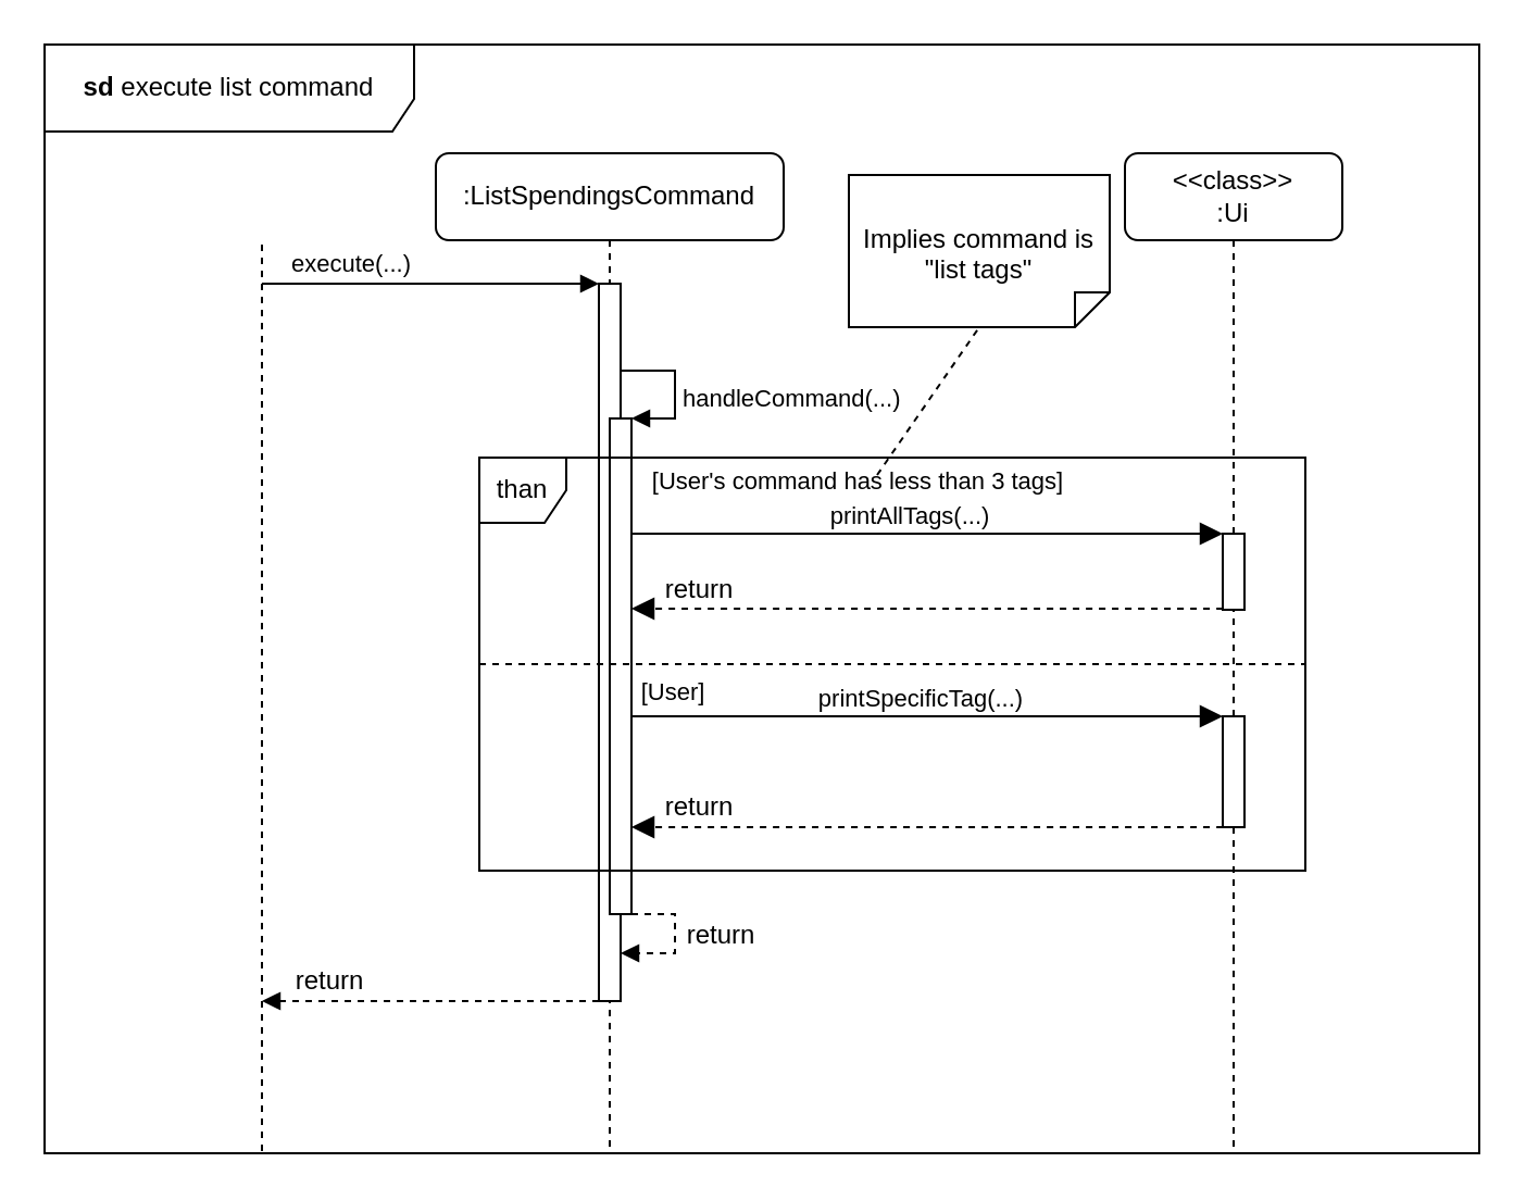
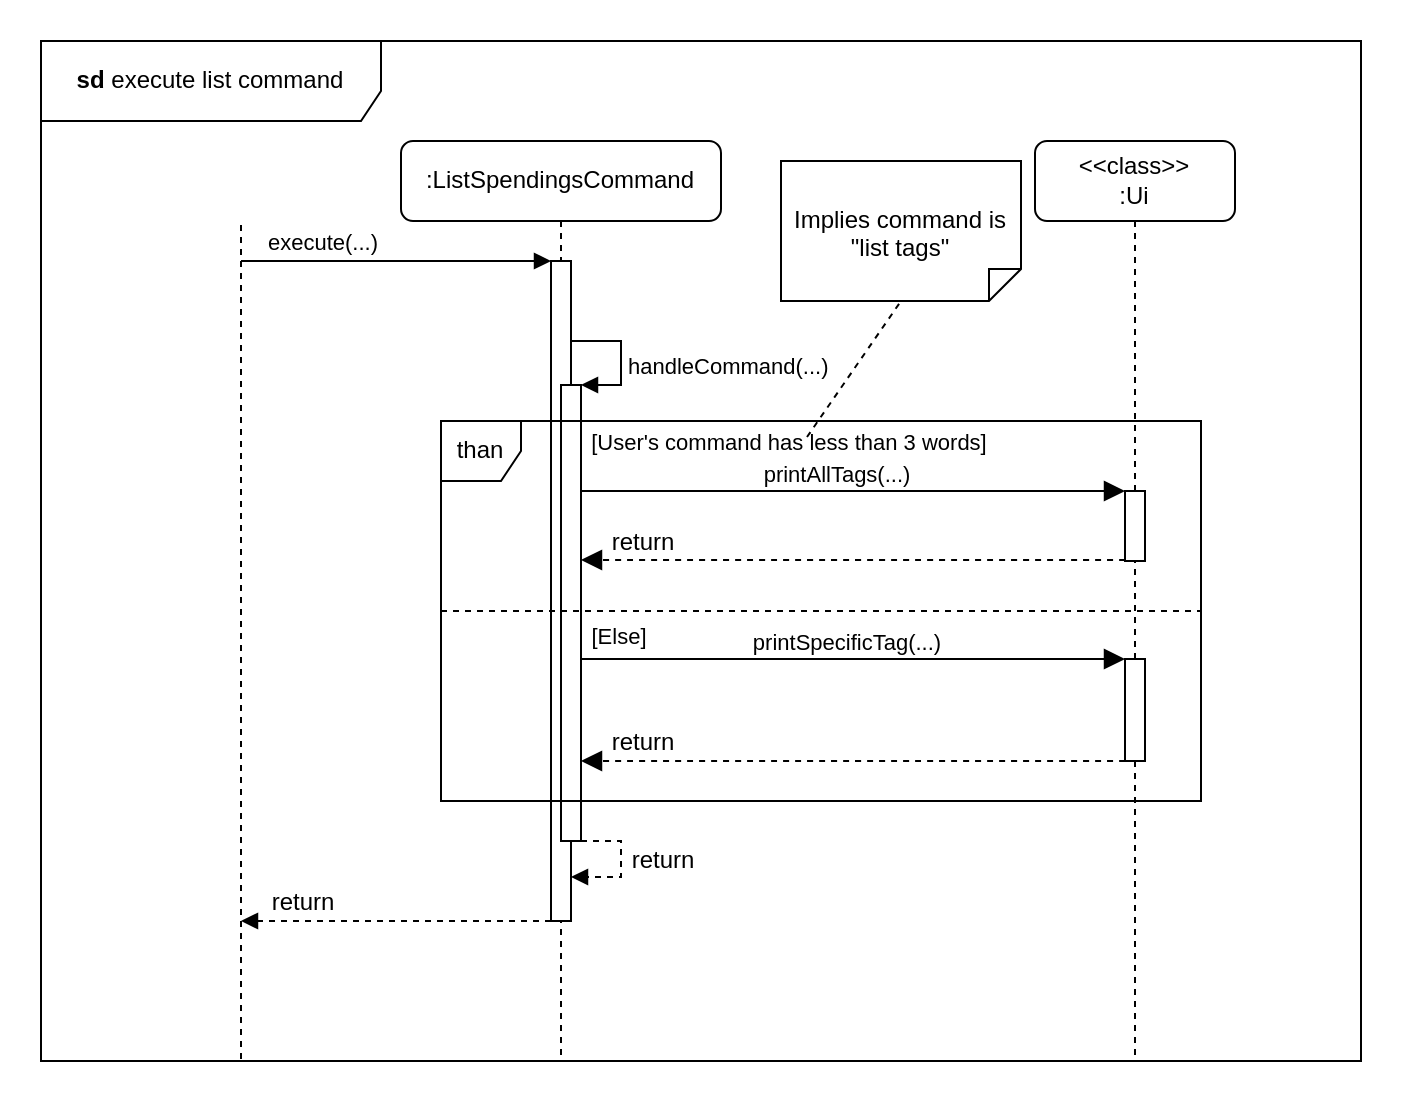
  <mxCell id="0" />
  <mxCell id="1" parent="0" />
  <mxCell id="2" value="" style="endArrow=none;dashed=1;html=1;rounded=0;" parent="1" edge="1"><mxGeometry width="50" height="50" relative="1" as="geometry"><mxPoint x="120" y="529" as="sourcePoint" /><mxPoint x="120" y="110" as="targetPoint" /></mxGeometry></mxCell>
  <mxCell id="3" value=":ListSpendingsCommand" style="shape=umlLifeline;perimeter=lifelinePerimeter;whiteSpace=wrap;html=1;container=1;dropTarget=0;collapsible=0;recursiveResize=0;outlineConnect=0;portConstraint=eastwest;newEdgeStyle={&quot;curved&quot;:0,&quot;rounded&quot;:0};rounded=1;" parent="1" vertex="1"><mxGeometry x="200" y="70" width="160" height="460" as="geometry" /></mxCell>
  <mxCell id="4" value="" style="html=1;points=[[0,0,0,0,5],[0,1,0,0,-5],[1,0,0,0,5],[1,1,0,0,-5]];perimeter=orthogonalPerimeter;outlineConnect=0;targetShapes=umlLifeline;portConstraint=eastwest;newEdgeStyle={&quot;curved&quot;:0,&quot;rounded&quot;:0};" parent="3" vertex="1"><mxGeometry x="75" y="60" width="10" height="330" as="geometry" /></mxCell>
  <mxCell id="5" value="" style="html=1;verticalAlign=bottom;labelBackgroundColor=none;endArrow=block;endFill=1;rounded=0;" parent="1" target="4" edge="1"><mxGeometry width="160" relative="1" as="geometry"><mxPoint x="120" y="130" as="sourcePoint" /><mxPoint x="260" y="130" as="targetPoint" /></mxGeometry></mxCell>
  <mxCell id="6" value="execute(...)" style="edgeLabel;html=1;align=center;verticalAlign=middle;resizable=0;points=[];" parent="5" vertex="1" connectable="0"><mxGeometry x="-0.382" relative="1" as="geometry"><mxPoint x="-8" y="-10" as="offset" /></mxGeometry></mxCell>
  <mxCell id="7" value="" style="html=1;points=[[0,0,0,0,5],[0,1,0,0,-5],[1,0,0,0,5],[1,1,0,0,-5]];perimeter=orthogonalPerimeter;outlineConnect=0;targetShapes=umlLifeline;portConstraint=eastwest;newEdgeStyle={&quot;curved&quot;:0,&quot;rounded&quot;:0};" parent="1" vertex="1"><mxGeometry x="280" y="192" width="10" height="228" as="geometry" /></mxCell>
  <mxCell id="8" value="handleCommand(...)" style="html=1;align=left;spacingLeft=2;endArrow=block;rounded=0;edgeStyle=orthogonalEdgeStyle;curved=0;rounded=0;" parent="1" source="4" edge="1"><mxGeometry x="0.129" relative="1" as="geometry"><mxPoint x="285" y="162" as="sourcePoint" /><Array as="points"><mxPoint x="310" y="170" /><mxPoint x="310" y="192" /></Array><mxPoint x="290" y="192" as="targetPoint" /><mxPoint as="offset" /></mxGeometry></mxCell>
  <mxCell id="9" value="" style="html=1;align=left;spacingLeft=2;endArrow=block;rounded=0;edgeStyle=orthogonalEdgeStyle;curved=0;rounded=0;dashed=1;" parent="1" edge="1"><mxGeometry x="0.129" relative="1" as="geometry"><mxPoint x="290" y="420" as="sourcePoint" /><Array as="points"><mxPoint x="310" y="420" /><mxPoint x="310" y="438" /></Array><mxPoint x="285" y="438" as="targetPoint" /><mxPoint as="offset" /></mxGeometry></mxCell>
  <mxCell id="10" value="return" style="edgeLabel;html=1;align=center;verticalAlign=middle;resizable=0;points=[];fontSize=12;" parent="9" vertex="1" connectable="0"><mxGeometry x="-0.079" relative="1" as="geometry"><mxPoint x="20" as="offset" /></mxGeometry></mxCell>
  <mxCell id="11" value="&amp;lt;&amp;lt;class&amp;gt;&amp;gt;&lt;div&gt;:Ui&lt;/div&gt;" style="shape=umlLifeline;perimeter=lifelinePerimeter;whiteSpace=wrap;html=1;container=1;dropTarget=0;collapsible=0;recursiveResize=0;outlineConnect=0;portConstraint=eastwest;newEdgeStyle={&quot;curved&quot;:0,&quot;rounded&quot;:0};rounded=1;" parent="1" vertex="1"><mxGeometry x="517" y="70" width="100" height="460" as="geometry" /></mxCell>
  <mxCell id="12" value="" style="html=1;points=[[0,0,0,0,5],[0,1,0,0,-5],[1,0,0,0,5],[1,1,0,0,-5]];perimeter=orthogonalPerimeter;outlineConnect=0;targetShapes=umlLifeline;portConstraint=eastwest;newEdgeStyle={&quot;curved&quot;:0,&quot;rounded&quot;:0};" parent="11" vertex="1"><mxGeometry x="45" y="175" width="10" height="35" as="geometry" /></mxCell>
  <mxCell id="13" value="" style="html=1;points=[[0,0,0,0,5],[0,1,0,0,-5],[1,0,0,0,5],[1,1,0,0,-5]];perimeter=orthogonalPerimeter;outlineConnect=0;targetShapes=umlLifeline;portConstraint=eastwest;newEdgeStyle={&quot;curved&quot;:0,&quot;rounded&quot;:0};" parent="11" vertex="1"><mxGeometry x="45" y="259" width="10" height="51" as="geometry" /></mxCell>
  <mxCell id="14" value="" style="html=1;verticalAlign=bottom;labelBackgroundColor=none;endArrow=block;endFill=1;dashed=1;rounded=0;" parent="1" source="4" edge="1"><mxGeometry width="160" relative="1" as="geometry"><mxPoint x="260" y="910" as="sourcePoint" /><mxPoint x="120" y="460" as="targetPoint" /></mxGeometry></mxCell>
  <mxCell id="15" value="return" style="edgeLabel;html=1;align=center;verticalAlign=middle;resizable=0;points=[];fontSize=12;" parent="14" vertex="1" connectable="0"><mxGeometry x="-0.445" y="-4" relative="1" as="geometry"><mxPoint x="-82" y="-6" as="offset" /></mxGeometry></mxCell>
  <mxCell id="16" value="&lt;b&gt;sd&lt;/b&gt;&amp;nbsp;execute list command" style="shape=umlFrame;whiteSpace=wrap;html=1;pointerEvents=0;width=170;height=40;" parent="1" vertex="1"><mxGeometry x="20" y="20" width="660" height="510" as="geometry" /></mxCell>
  <mxCell id="17" value="than" style="shape=umlFrame;whiteSpace=wrap;html=1;pointerEvents=0;recursiveResize=0;container=1;collapsible=0;width=40;height=30;" parent="1" vertex="1"><mxGeometry x="220" y="210" width="380" height="190" as="geometry" /></mxCell>
- <mxCell id="18" value="&lt;div&gt;&lt;span style=&quot;font-size: 11px;&quot;&gt;[User's command has less than 3 tags]&lt;/span&gt;&lt;/div&gt;" style="text;html=1;align=center;verticalAlign=middle;resizable=0;points=[];autosize=1;strokeColor=none;fillColor=none;fontSize=16;" parent="17" vertex="1"><mxGeometry x="64" y="-6" width="220" height="30" as="geometry" /></mxCell>
+ <mxCell id="18" value="&lt;div&gt;&lt;span style=&quot;font-size: 11px;&quot;&gt;[User's command has less than 3 words]&lt;/span&gt;&lt;/div&gt;" style="text;html=1;align=center;verticalAlign=middle;resizable=0;points=[];autosize=1;strokeColor=none;fillColor=none;fontSize=16;" parent="17" vertex="1"><mxGeometry x="64" y="-6" width="220" height="30" as="geometry" /></mxCell>
  <mxCell id="19" value="" style="html=1;verticalAlign=bottom;endArrow=block;curved=0;rounded=0;fontSize=12;startSize=8;endSize=8;" parent="17" edge="1"><mxGeometry x="-1" y="-50" width="80" relative="1" as="geometry"><mxPoint x="70" y="35" as="sourcePoint" /><mxPoint x="342" y="35" as="targetPoint" /><mxPoint x="-30" y="-10" as="offset" /></mxGeometry></mxCell>
  <mxCell id="20" value="&lt;font style=&quot;font-size: 11px;&quot;&gt;printAllTags(...)&lt;/font&gt;" style="edgeLabel;html=1;align=center;verticalAlign=middle;resizable=0;points=[];fontSize=12;" parent="19" vertex="1" connectable="0"><mxGeometry x="-0.371" relative="1" as="geometry"><mxPoint x="41" y="-9" as="offset" /></mxGeometry></mxCell>
  <mxCell id="21" value="" style="line;strokeWidth=1;fillColor=none;align=left;verticalAlign=middle;spacingTop=-1;spacingLeft=3;spacingRight=3;rotatable=0;labelPosition=right;points=[];portConstraint=eastwest;strokeColor=inherit;dashed=1;" parent="17" vertex="1"><mxGeometry y="91" width="380" height="8" as="geometry" /></mxCell>
- <mxCell id="22" value="&lt;div&gt;&lt;span style=&quot;font-size: 11px;&quot;&gt;[User]&lt;/span&gt;&lt;/div&gt;" style="text;html=1;align=center;verticalAlign=middle;resizable=0;points=[];autosize=1;strokeColor=none;fillColor=none;fontSize=16;" parent="17" vertex="1"><mxGeometry x="64" y="91" width="50" height="30" as="geometry" /></mxCell>
+ <mxCell id="22" value="&lt;div&gt;&lt;span style=&quot;font-size: 11px;&quot;&gt;[Else]&lt;/span&gt;&lt;/div&gt;" style="text;html=1;align=center;verticalAlign=middle;resizable=0;points=[];autosize=1;strokeColor=none;fillColor=none;fontSize=16;" parent="17" vertex="1"><mxGeometry x="64" y="91" width="50" height="30" as="geometry" /></mxCell>
  <mxCell id="23" value="" style="html=1;verticalAlign=bottom;labelBackgroundColor=none;endArrow=block;endFill=1;rounded=0;fontSize=12;startSize=8;endSize=8;curved=1;" parent="17" edge="1"><mxGeometry width="160" relative="1" as="geometry"><mxPoint x="70" y="119.0" as="sourcePoint" /><mxPoint x="342" y="119.0" as="targetPoint" /></mxGeometry></mxCell>
  <mxCell id="24" value="&lt;font style=&quot;font-size: 11px;&quot;&gt;printSpecificTag(...)&lt;/font&gt;" style="edgeLabel;html=1;align=center;verticalAlign=middle;resizable=0;points=[];fontSize=12;" parent="23" vertex="1" connectable="0"><mxGeometry x="0.376" y="-2" relative="1" as="geometry"><mxPoint x="-55" y="-11" as="offset" /></mxGeometry></mxCell>
  <mxCell id="25" value="" style="html=1;verticalAlign=bottom;labelBackgroundColor=none;endArrow=block;endFill=1;dashed=1;rounded=0;fontSize=12;startSize=8;endSize=8;curved=1;" parent="17" edge="1"><mxGeometry width="160" relative="1" as="geometry"><mxPoint x="342" y="170" as="sourcePoint" /><mxPoint x="70" y="170" as="targetPoint" /></mxGeometry></mxCell>
  <mxCell id="26" value="return" style="edgeLabel;html=1;align=center;verticalAlign=middle;resizable=0;points=[];fontSize=12;" parent="25" vertex="1" connectable="0"><mxGeometry x="0.279" y="-1" relative="1" as="geometry"><mxPoint x="-68" y="-9" as="offset" /></mxGeometry></mxCell>
  <mxCell id="27" value="Implies command is &quot;list tags&quot;" style="shape=note2;boundedLbl=1;whiteSpace=wrap;html=1;size=16;verticalAlign=top;align=center;flipV=1;" parent="1" vertex="1"><mxGeometry x="390" y="80" width="120" height="70" as="geometry" /></mxCell>
  <mxCell id="28" value="" style="endArrow=none;dashed=1;html=1;rounded=0;fontSize=12;startSize=8;endSize=8;curved=1;entryX=0.5;entryY=0;entryDx=0;entryDy=0;entryPerimeter=0;" parent="1" target="27" edge="1"><mxGeometry width="50" height="50" relative="1" as="geometry"><mxPoint x="403" y="218" as="sourcePoint" /><mxPoint x="480" y="142" as="targetPoint" /></mxGeometry></mxCell>
  <mxCell id="29" value="" style="html=1;verticalAlign=bottom;labelBackgroundColor=none;endArrow=block;endFill=1;dashed=1;rounded=0;fontSize=12;startSize=8;endSize=8;curved=1;" parent="1" edge="1"><mxGeometry width="160" relative="1" as="geometry"><mxPoint x="562" y="279.5" as="sourcePoint" /><mxPoint x="290" y="279.5" as="targetPoint" /></mxGeometry></mxCell>
  <mxCell id="30" value="return" style="edgeLabel;html=1;align=center;verticalAlign=middle;resizable=0;points=[];fontSize=12;" parent="29" vertex="1" connectable="0"><mxGeometry x="0.279" y="-2" relative="1" as="geometry"><mxPoint x="-68" y="-7" as="offset" /></mxGeometry></mxCell>
